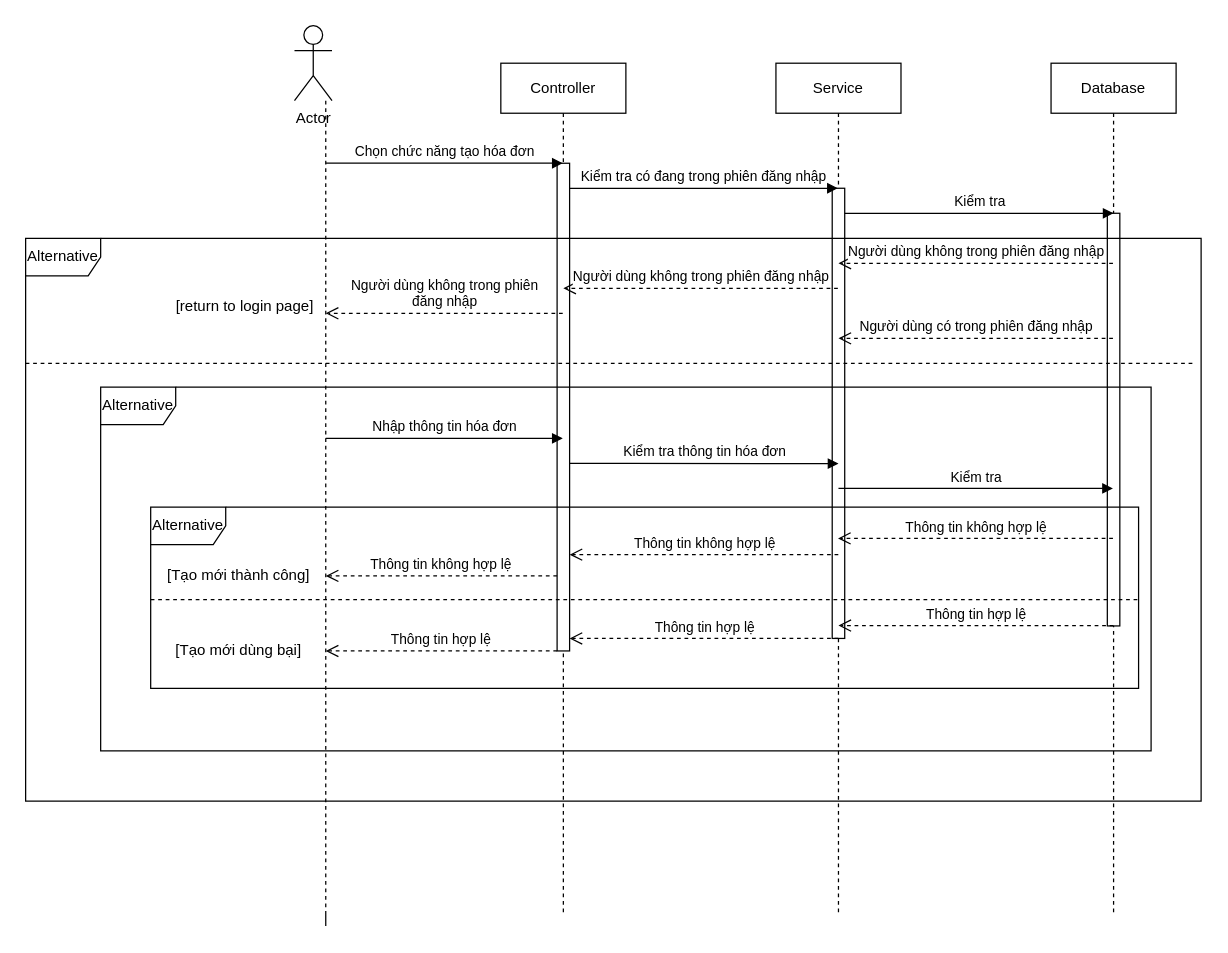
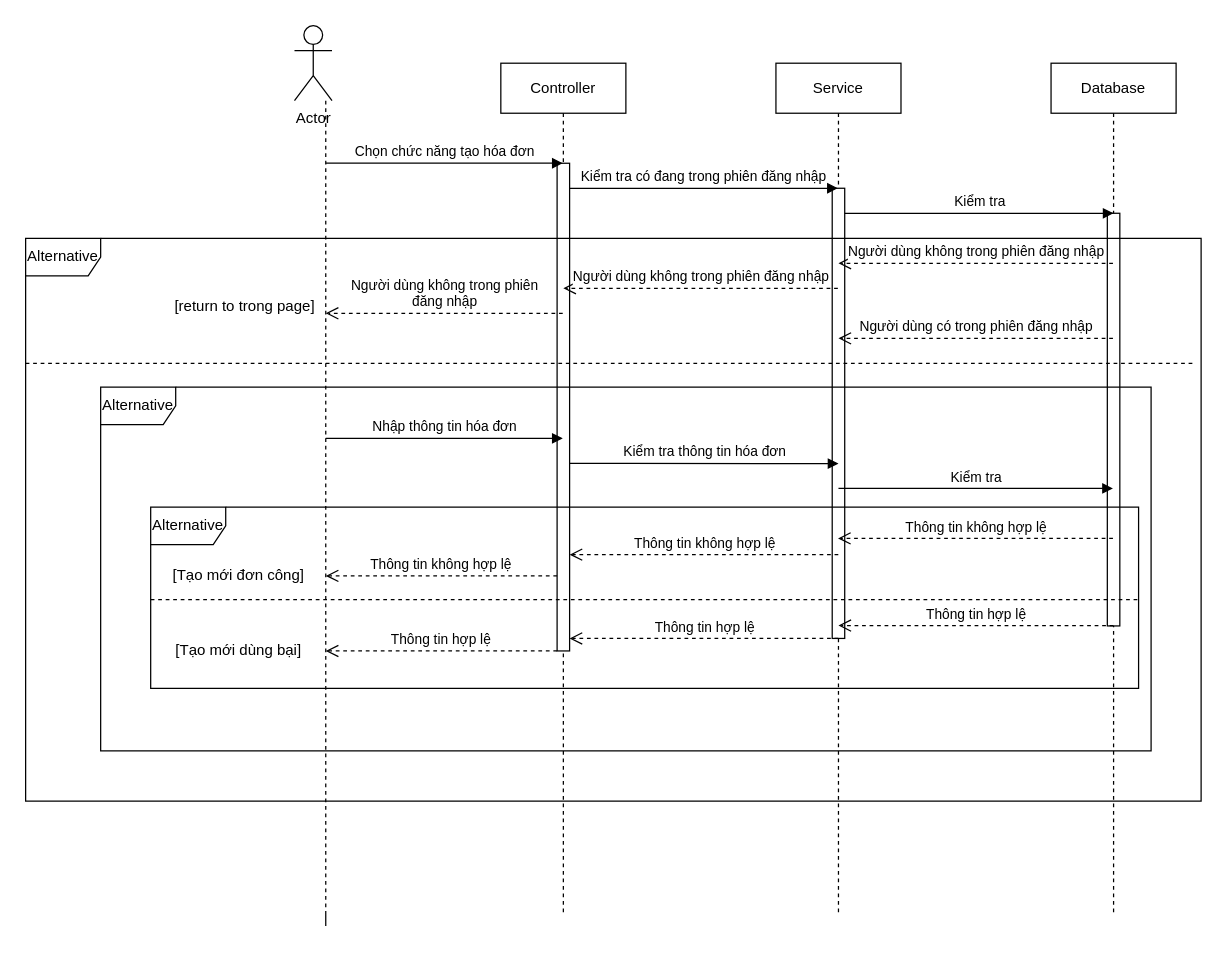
  <mxCell id="0" />
  <mxCell id="1" parent="0" />
  <mxCell id="2" value="Controller" style="shape=umlLifeline;perimeter=lifelinePerimeter;whiteSpace=wrap;html=1;container=1;dropTarget=0;collapsible=0;recursiveResize=0;outlineConnect=0;portConstraint=eastwest;newEdgeStyle={&quot;curved&quot;:0,&quot;rounded&quot;:0};" vertex="1" parent="1"><mxGeometry x="400" y="50" width="100" height="680" as="geometry" /></mxCell>
  <mxCell id="3" value="" style="html=1;points=[[0,0,0,0,5],[0,1,0,0,-5],[1,0,0,0,5],[1,1,0,0,-5]];perimeter=orthogonalPerimeter;outlineConnect=0;targetShapes=umlLifeline;portConstraint=eastwest;newEdgeStyle={&quot;curved&quot;:0,&quot;rounded&quot;:0};" vertex="1" parent="2"><mxGeometry x="45" y="80" width="10" height="390" as="geometry" /></mxCell>
  <mxCell id="4" style="edgeStyle=orthogonalEdgeStyle;rounded=0;orthogonalLoop=1;jettySize=auto;html=1;dashed=1;endArrow=none;startFill=0;" edge="1" parent="1" source="5"><mxGeometry relative="1" as="geometry"><mxPoint x="260" y="730" as="targetPoint" /><Array as="points"><mxPoint x="260" y="740" /><mxPoint x="260" y="740" /></Array></mxGeometry></mxCell>
  <mxCell id="5" value="Actor" style="shape=umlActor;verticalLabelPosition=bottom;verticalAlign=top;html=1;" vertex="1" parent="1"><mxGeometry x="235" y="20" width="30" height="60" as="geometry" /></mxCell>
  <mxCell id="6" value="Service" style="shape=umlLifeline;perimeter=lifelinePerimeter;whiteSpace=wrap;html=1;container=1;dropTarget=0;collapsible=0;recursiveResize=0;outlineConnect=0;portConstraint=eastwest;newEdgeStyle={&quot;curved&quot;:0,&quot;rounded&quot;:0};" vertex="1" parent="1"><mxGeometry x="620" y="50" width="100" height="680" as="geometry" /></mxCell>
  <mxCell id="7" value="" style="html=1;points=[[0,0,0,0,5],[0,1,0,0,-5],[1,0,0,0,5],[1,1,0,0,-5]];perimeter=orthogonalPerimeter;outlineConnect=0;targetShapes=umlLifeline;portConstraint=eastwest;newEdgeStyle={&quot;curved&quot;:0,&quot;rounded&quot;:0};" vertex="1" parent="6"><mxGeometry x="45" y="100" width="10" height="360" as="geometry" /></mxCell>
  <mxCell id="8" value="Database" style="shape=umlLifeline;perimeter=lifelinePerimeter;whiteSpace=wrap;html=1;container=1;dropTarget=0;collapsible=0;recursiveResize=0;outlineConnect=0;portConstraint=eastwest;newEdgeStyle={&quot;curved&quot;:0,&quot;rounded&quot;:0};" vertex="1" parent="1"><mxGeometry x="840" y="50" width="100" height="680" as="geometry" /></mxCell>
  <mxCell id="9" value="" style="html=1;points=[[0,0,0,0,5],[0,1,0,0,-5],[1,0,0,0,5],[1,1,0,0,-5]];perimeter=orthogonalPerimeter;outlineConnect=0;targetShapes=umlLifeline;portConstraint=eastwest;newEdgeStyle={&quot;curved&quot;:0,&quot;rounded&quot;:0};" vertex="1" parent="8"><mxGeometry x="45" y="120" width="10" height="330" as="geometry" /></mxCell>
  <mxCell id="10" value="Chọn chức năng tạo hóa đơn" style="html=1;verticalAlign=bottom;endArrow=block;curved=0;rounded=0;" edge="1" parent="1"><mxGeometry width="80" relative="1" as="geometry"><mxPoint x="260" y="130" as="sourcePoint" /><mxPoint x="449.5" y="130" as="targetPoint" /><Array as="points"><mxPoint x="330" y="130" /></Array></mxGeometry></mxCell>
  <mxCell id="11" value="Kiểm tra có đang trong phiên đăng nhập" style="html=1;verticalAlign=bottom;endArrow=block;curved=0;rounded=0;" edge="1" parent="1" source="3" target="6"><mxGeometry width="80" relative="1" as="geometry"><mxPoint x="470" y="150" as="sourcePoint" /><mxPoint x="639.5" y="150" as="targetPoint" /><Array as="points"><mxPoint x="520" y="150" /></Array></mxGeometry></mxCell>
  <mxCell id="12" value="Kiểm tra" style="html=1;verticalAlign=bottom;endArrow=block;curved=0;rounded=0;" edge="1" parent="1" source="7"><mxGeometry width="80" relative="1" as="geometry"><mxPoint x="680" y="170" as="sourcePoint" /><mxPoint x="890" y="170" as="targetPoint" /><Array as="points"><mxPoint x="740" y="170" /></Array></mxGeometry></mxCell>
  <mxCell id="13" value="Người dùng không trong phiên đăng nhập" style="html=1;verticalAlign=bottom;endArrow=open;dashed=1;endSize=8;curved=0;rounded=0;" edge="1" parent="1"><mxGeometry relative="1" as="geometry"><mxPoint x="889.5" y="210" as="sourcePoint" /><mxPoint x="670" y="210" as="targetPoint" /></mxGeometry></mxCell>
  <mxCell id="14" value="Người dùng không trong phiên đăng nhập" style="html=1;verticalAlign=bottom;endArrow=open;dashed=1;endSize=8;curved=0;rounded=0;" edge="1" parent="1"><mxGeometry relative="1" as="geometry"><mxPoint x="669.5" y="230" as="sourcePoint" /><mxPoint x="450" y="230" as="targetPoint" /></mxGeometry></mxCell>
  <mxCell id="15" value="Người dùng không trong phiên&lt;div&gt;đăng nhập&lt;/div&gt;" style="html=1;verticalAlign=bottom;endArrow=open;dashed=1;endSize=8;curved=0;rounded=0;" edge="1" parent="1"><mxGeometry relative="1" as="geometry"><mxPoint x="449.5" y="250" as="sourcePoint" /><mxPoint x="260" y="250" as="targetPoint" /></mxGeometry></mxCell>
  <mxCell id="16" value="Alternative" style="shape=umlFrame;whiteSpace=wrap;html=1;pointerEvents=0;" vertex="1" parent="1"><mxGeometry x="20" y="190" width="940" height="450" as="geometry" /></mxCell>
- <mxCell id="17" value="[return to login page]" style="text;html=1;align=center;verticalAlign=middle;resizable=0;points=[];autosize=1;strokeColor=none;fillColor=none;" vertex="1" parent="1"><mxGeometry x="130" y="230" width="130" height="30" as="geometry" /></mxCell>
+ <mxCell id="17" value="[return to trong page]" style="text;html=1;align=center;verticalAlign=middle;resizable=0;points=[];autosize=1;strokeColor=none;fillColor=none;" vertex="1" parent="1"><mxGeometry x="130" y="230" width="130" height="30" as="geometry" /></mxCell>
  <mxCell id="18" value="" style="line;strokeWidth=1;fillColor=none;align=left;verticalAlign=middle;spacingTop=-1;spacingLeft=3;spacingRight=3;rotatable=0;labelPosition=right;points=[];portConstraint=eastwest;strokeColor=inherit;dashed=1;" vertex="1" parent="1"><mxGeometry x="20" y="286" width="935" height="8" as="geometry" /></mxCell>
  <mxCell id="19" value="Người dùng có trong phiên đăng nhập" style="html=1;verticalAlign=bottom;endArrow=open;dashed=1;endSize=8;curved=0;rounded=0;" edge="1" parent="1" source="8"><mxGeometry relative="1" as="geometry"><mxPoint x="750" y="270" as="sourcePoint" /><mxPoint x="670" y="270" as="targetPoint" /></mxGeometry></mxCell>
  <mxCell id="20" value="Alternative" style="shape=umlFrame;whiteSpace=wrap;html=1;pointerEvents=0;" vertex="1" parent="1"><mxGeometry x="80" y="309" width="840" height="291" as="geometry" /></mxCell>
  <mxCell id="21" value="Nhập thông tin hóa đơn" style="html=1;verticalAlign=bottom;endArrow=block;curved=0;rounded=0;" edge="1" parent="1"><mxGeometry x="0.003" width="80" relative="1" as="geometry"><mxPoint x="260" y="350" as="sourcePoint" /><mxPoint x="449.5" y="350" as="targetPoint" /><Array as="points"><mxPoint x="340" y="350" /></Array><mxPoint as="offset" /></mxGeometry></mxCell>
  <mxCell id="22" value="Kiểm tra thông tin hóa đơn" style="html=1;verticalAlign=bottom;endArrow=block;curved=0;rounded=0;entryX=0.5;entryY=0.493;entryDx=0;entryDy=0;entryPerimeter=0;" edge="1" parent="1"><mxGeometry width="80" relative="1" as="geometry"><mxPoint x="455" y="370" as="sourcePoint" /><mxPoint x="670" y="370.17" as="targetPoint" /><Array as="points"><mxPoint x="500" y="370" /></Array></mxGeometry></mxCell>
  <mxCell id="23" value="Kiểm tra" style="html=1;verticalAlign=bottom;endArrow=block;curved=0;rounded=0;" edge="1" parent="1"><mxGeometry width="80" relative="1" as="geometry"><mxPoint x="670" y="390" as="sourcePoint" /><mxPoint x="889.5" y="390" as="targetPoint" /><Array as="points"><mxPoint x="735" y="390" /></Array></mxGeometry></mxCell>
  <mxCell id="24" value="Alternative" style="shape=umlFrame;whiteSpace=wrap;html=1;pointerEvents=0;" vertex="1" parent="1"><mxGeometry x="120" y="405" width="790" height="145" as="geometry" /></mxCell>
  <mxCell id="25" value="Thông tin không hợp lệ" style="html=1;verticalAlign=bottom;endArrow=open;dashed=1;endSize=8;curved=0;rounded=0;" edge="1" parent="1"><mxGeometry relative="1" as="geometry"><mxPoint x="889.5" y="430" as="sourcePoint" /><mxPoint x="669.63" y="430" as="targetPoint" /></mxGeometry></mxCell>
  <mxCell id="26" value="Thông tin không hợp lệ" style="html=1;verticalAlign=bottom;endArrow=open;dashed=1;endSize=8;curved=0;rounded=0;" edge="1" parent="1"><mxGeometry relative="1" as="geometry"><mxPoint x="669.87" y="443" as="sourcePoint" /><mxPoint x="455" y="443" as="targetPoint" /></mxGeometry></mxCell>
  <mxCell id="27" value="Thông tin không hợp lệ" style="html=1;verticalAlign=bottom;endArrow=open;dashed=1;endSize=8;curved=0;rounded=0;" edge="1" parent="1" source="3"><mxGeometry relative="1" as="geometry"><mxPoint x="420" y="460" as="sourcePoint" /><mxPoint x="260" y="460" as="targetPoint" /></mxGeometry></mxCell>
- <mxCell id="28" value="[Tạo mới thành công]" style="text;html=1;align=center;verticalAlign=middle;resizable=0;points=[];autosize=1;strokeColor=none;fillColor=none;" vertex="1" parent="1"><mxGeometry x="120" y="445" width="140" height="30" as="geometry" /></mxCell>
+ <mxCell id="28" value="[Tạo mới đơn công]" style="text;html=1;align=center;verticalAlign=middle;resizable=0;points=[];autosize=1;strokeColor=none;fillColor=none;" vertex="1" parent="1"><mxGeometry x="120" y="445" width="140" height="30" as="geometry" /></mxCell>
  <mxCell id="29" value="" style="line;strokeWidth=1;fillColor=none;align=left;verticalAlign=middle;spacingTop=-1;spacingLeft=3;spacingRight=3;rotatable=0;labelPosition=right;points=[];portConstraint=eastwest;strokeColor=inherit;dashed=1;" vertex="1" parent="1"><mxGeometry x="120" y="475" width="790" height="8" as="geometry" /></mxCell>
  <mxCell id="30" value="Thông tin hợp lệ" style="html=1;verticalAlign=bottom;endArrow=open;dashed=1;endSize=8;curved=0;rounded=0;" edge="1" parent="1"><mxGeometry relative="1" as="geometry"><mxPoint x="889.87" y="499.7" as="sourcePoint" /><mxPoint x="670" y="499.7" as="targetPoint" /></mxGeometry></mxCell>
  <mxCell id="31" value="Thông tin hợp lệ" style="html=1;verticalAlign=bottom;endArrow=open;dashed=1;endSize=8;curved=0;rounded=0;" edge="1" parent="1" target="3"><mxGeometry relative="1" as="geometry"><mxPoint x="669.87" y="510" as="sourcePoint" /><mxPoint x="460" y="510" as="targetPoint" /></mxGeometry></mxCell>
  <mxCell id="32" value="Thông tin hợp lệ" style="html=1;verticalAlign=bottom;endArrow=open;dashed=1;endSize=8;curved=0;rounded=0;" edge="1" parent="1"><mxGeometry relative="1" as="geometry"><mxPoint x="445" y="520" as="sourcePoint" /><mxPoint x="260" y="520" as="targetPoint" /></mxGeometry></mxCell>
  <mxCell id="33" value="[Tạo mới dùng bại]" style="text;html=1;align=center;verticalAlign=middle;resizable=0;points=[];autosize=1;strokeColor=none;fillColor=none;" vertex="1" parent="1"><mxGeometry x="130" y="505" width="120" height="30" as="geometry" /></mxCell>
